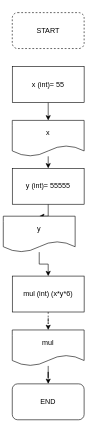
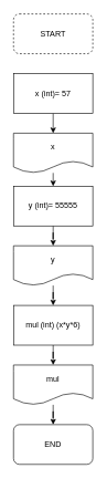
  <mxCell id="0" />
  <mxCell id="1" parent="0" />
  <mxCell id="2" value="START" style="rounded=1;whiteSpace=wrap;html=1;dashed=1;" vertex="1" parent="1"><mxGeometry x="20" y="20" width="120" height="60" as="geometry" /></mxCell>
  <mxCell id="3" value="END" style="rounded=1;whiteSpace=wrap;html=1;" vertex="1" parent="1"><mxGeometry x="20" y="640" width="120" height="60" as="geometry" /></mxCell>
  <mxCell id="4" value="" style="edgeStyle=orthogonalEdgeStyle;rounded=0;orthogonalLoop=1;jettySize=auto;html=1;" edge="1" parent="1"><mxGeometry relative="1" as="geometry"><mxPoint x="80" y="260" as="sourcePoint" /><mxPoint x="80" y="280" as="targetPoint" /></mxGeometry></mxCell>
  <mxCell id="5" style="edgeStyle=orthogonalEdgeStyle;rounded=0;orthogonalLoop=1;jettySize=auto;html=1;exitX=0.5;exitY=1;exitDx=0;exitDy=0;entryX=0.5;entryY=0;entryDx=0;entryDy=0;" edge="1" parent="1" source="6"><mxGeometry relative="1" as="geometry"><mxPoint x="80" y="200" as="targetPoint" /></mxGeometry></mxCell>
- <mxCell id="6" value="x (int)= 55" style="rounded=0;whiteSpace=wrap;html=1;" vertex="1" parent="1"><mxGeometry x="20" y="110" width="120" height="60" as="geometry" /></mxCell>
+ <mxCell id="6" value="x (int)= 57" style="rounded=0;whiteSpace=wrap;html=1;" vertex="1" parent="1"><mxGeometry x="20" y="110" width="120" height="60" as="geometry" /></mxCell>
  <mxCell id="7" value="" style="edgeStyle=orthogonalEdgeStyle;rounded=0;orthogonalLoop=1;jettySize=auto;html=1;" edge="1" parent="1" source="8" target="10"><mxGeometry relative="1" as="geometry" /></mxCell>
  <mxCell id="8" value="y (int)= 55555" style="rounded=0;whiteSpace=wrap;html=1;" vertex="1" parent="1"><mxGeometry x="20" y="280" width="120" height="60" as="geometry" /></mxCell>
  <mxCell id="9" value="" style="edgeStyle=orthogonalEdgeStyle;rounded=0;orthogonalLoop=1;jettySize=auto;html=1;" edge="1" parent="1" source="10" target="13"><mxGeometry relative="1" as="geometry" /></mxCell>
- <mxCell id="10" value="y" style="shape=document;whiteSpace=wrap;html=1;boundedLbl=1;" vertex="1" parent="1"><mxGeometry x="5" y="360" width="120" height="60" as="geometry" /></mxCell>
+ <mxCell id="10" value="y" style="shape=document;whiteSpace=wrap;html=1;boundedLbl=1;" vertex="1" parent="1"><mxGeometry x="20" y="370" width="120" height="60" as="geometry" /></mxCell>
  <mxCell id="11" value="x" style="shape=document;whiteSpace=wrap;html=1;boundedLbl=1;" vertex="1" parent="1"><mxGeometry x="20" y="200" width="120" height="60" as="geometry" /></mxCell>
- <mxCell id="12" value="" style="edgeStyle=orthogonalEdgeStyle;rounded=0;orthogonalLoop=1;jettySize=auto;html=1;dashed=1;" edge="1" parent="1" source="13" target="15"><mxGeometry relative="1" as="geometry" /></mxCell>
+ <mxCell id="12" value="" style="edgeStyle=orthogonalEdgeStyle;rounded=0;orthogonalLoop=1;jettySize=auto;html=1;" edge="1" parent="1" source="13" target="15"><mxGeometry relative="1" as="geometry" /></mxCell>
  <mxCell id="13" value="mul (int) (x*y*6)" style="rounded=0;whiteSpace=wrap;html=1;" vertex="1" parent="1"><mxGeometry x="20" y="460" width="120" height="60" as="geometry" /></mxCell>
  <mxCell id="14" value="" style="edgeStyle=orthogonalEdgeStyle;rounded=0;orthogonalLoop=1;jettySize=auto;html=1;" edge="1" parent="1" source="15" target="3"><mxGeometry relative="1" as="geometry" /></mxCell>
  <mxCell id="15" value="mul" style="shape=document;whiteSpace=wrap;html=1;boundedLbl=1;" vertex="1" parent="1"><mxGeometry x="20" y="550" width="120" height="60" as="geometry" /></mxCell>
